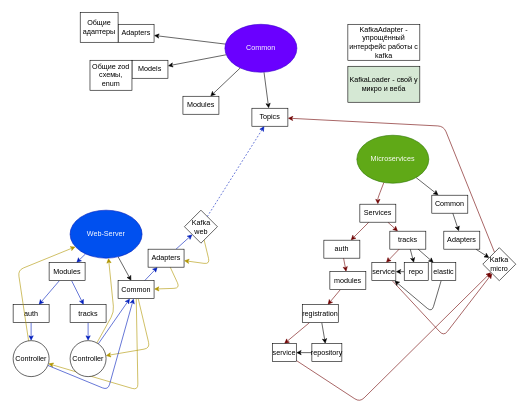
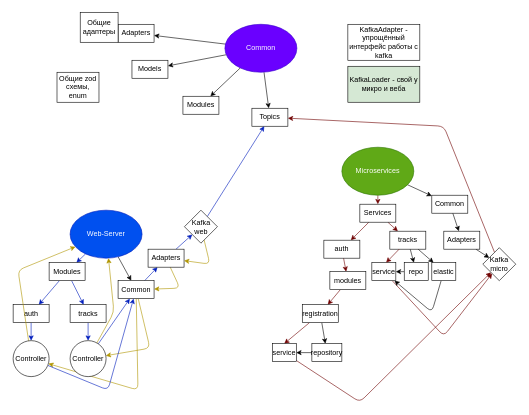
  <mxCell id="0" />
  <mxCell id="1" parent="0" />
  <mxCell id="2" style="edgeStyle=none;html=1;" parent="1" source="6" target="13" edge="1"><mxGeometry relative="1" as="geometry" /></mxCell>
  <mxCell id="3" style="edgeStyle=none;html=1;" parent="1" source="6" target="14" edge="1"><mxGeometry relative="1" as="geometry" /></mxCell>
  <mxCell id="4" style="edgeStyle=none;html=1;" parent="1" source="6" target="15" edge="1"><mxGeometry relative="1" as="geometry" /></mxCell>
  <mxCell id="5" style="edgeStyle=none;html=1;" parent="1" source="6" target="16" edge="1"><mxGeometry relative="1" as="geometry" /></mxCell>
  <mxCell id="6" value="Common" style="ellipse;whiteSpace=wrap;html=1;fillColor=#6a00ff;fontColor=#ffffff;strokeColor=#3700CC;" parent="1" vertex="1"><mxGeometry x="374" y="40" width="120" height="80" as="geometry" /></mxCell>
  <mxCell id="7" style="edgeStyle=none;html=1;" parent="1" source="9" target="20" edge="1"><mxGeometry relative="1" as="geometry" /></mxCell>
  <mxCell id="8" style="edgeStyle=none;html=1;fillColor=#0050ef;strokeColor=#001DBC;" parent="1" source="9" target="23" edge="1"><mxGeometry relative="1" as="geometry" /></mxCell>
  <mxCell id="9" value="Web-Server" style="ellipse;whiteSpace=wrap;html=1;fillColor=#0050ef;fontColor=#ffffff;strokeColor=#001DBC;" parent="1" vertex="1"><mxGeometry x="115.85" y="350" width="120" height="80" as="geometry" /></mxCell>
  <mxCell id="10" style="edgeStyle=none;html=1;" parent="1" source="12" target="32" edge="1"><mxGeometry relative="1" as="geometry" /></mxCell>
  <mxCell id="11" style="edgeStyle=none;html=1;fillColor=#a20025;strokeColor=#6F0000;" parent="1" source="12" target="35" edge="1"><mxGeometry relative="1" as="geometry"><Array as="points"><mxPoint x="629" y="330" /></Array></mxGeometry></mxCell>
- <mxCell id="12" value="Microservices" style="ellipse;whiteSpace=wrap;html=1;fillColor=#60a917;fontColor=#ffffff;strokeColor=#2D7600;" parent="1" vertex="1"><mxGeometry x="594" y="225" width="120" height="80" as="geometry" /></mxCell>
+ <mxCell id="12" value="Microservices" style="ellipse;whiteSpace=wrap;html=1;fillColor=#60a917;fontColor=#ffffff;strokeColor=#2D7600;" parent="1" vertex="1"><mxGeometry x="569" y="245" width="120" height="80" as="geometry" /></mxCell>
  <mxCell id="13" value="Adapters" style="rounded=0;whiteSpace=wrap;html=1;" parent="1" vertex="1"><mxGeometry x="195.85" y="40" width="60" height="30" as="geometry" /></mxCell>
  <mxCell id="14" value="Models" style="rounded=0;whiteSpace=wrap;html=1;" parent="1" vertex="1"><mxGeometry x="219" y="100" width="60" height="30" as="geometry" /></mxCell>
  <mxCell id="15" value="Modules" style="rounded=0;whiteSpace=wrap;html=1;" parent="1" vertex="1"><mxGeometry x="304" y="160" width="60" height="30" as="geometry" /></mxCell>
  <mxCell id="16" value="Topics" style="rounded=0;whiteSpace=wrap;html=1;" parent="1" vertex="1"><mxGeometry x="419" y="180" width="60" height="30" as="geometry" /></mxCell>
  <mxCell id="17" style="edgeStyle=none;html=1;fillColor=#0050ef;strokeColor=#001DBC;" parent="1" source="20" target="30" edge="1"><mxGeometry relative="1" as="geometry" /></mxCell>
  <mxCell id="18" style="edgeStyle=none;html=1;fillColor=#e3c800;strokeColor=#B09500;" parent="1" source="20" target="41" edge="1"><mxGeometry relative="1" as="geometry"><Array as="points"><mxPoint x="249" y="580" /></Array></mxGeometry></mxCell>
  <mxCell id="19" style="edgeStyle=none;html=1;fillColor=#e3c800;strokeColor=#B09500;" parent="1" source="20" target="38" edge="1"><mxGeometry relative="1" as="geometry"><Array as="points"><mxPoint x="229" y="650" /></Array></mxGeometry></mxCell>
  <mxCell id="20" value="Common" style="rounded=0;whiteSpace=wrap;html=1;" parent="1" vertex="1"><mxGeometry x="195.85" y="467.5" width="60" height="30" as="geometry" /></mxCell>
  <mxCell id="21" style="edgeStyle=none;html=1;fillColor=#0050ef;strokeColor=#001DBC;" parent="1" source="23" target="25" edge="1"><mxGeometry relative="1" as="geometry" /></mxCell>
  <mxCell id="22" style="edgeStyle=none;html=1;fillColor=#0050ef;strokeColor=#001DBC;" parent="1" source="23" target="27" edge="1"><mxGeometry relative="1" as="geometry" /></mxCell>
  <mxCell id="23" value="Modules" style="rounded=0;whiteSpace=wrap;html=1;" parent="1" vertex="1"><mxGeometry x="80.85" y="437.5" width="60" height="30" as="geometry" /></mxCell>
  <mxCell id="24" style="edgeStyle=none;html=1;fillColor=#0050ef;strokeColor=#001DBC;" parent="1" source="25" target="38" edge="1"><mxGeometry relative="1" as="geometry" /></mxCell>
  <mxCell id="25" value="auth" style="rounded=0;whiteSpace=wrap;html=1;" parent="1" vertex="1"><mxGeometry x="20.85" y="507.5" width="60" height="30" as="geometry" /></mxCell>
  <mxCell id="26" style="edgeStyle=none;html=1;fillColor=#0050ef;strokeColor=#001DBC;" parent="1" source="27" target="41" edge="1"><mxGeometry relative="1" as="geometry" /></mxCell>
  <mxCell id="27" value="tracks" style="rounded=0;whiteSpace=wrap;html=1;" parent="1" vertex="1"><mxGeometry x="115.85" y="507.5" width="60" height="30" as="geometry" /></mxCell>
  <mxCell id="28" style="edgeStyle=none;html=1;fillColor=#0050ef;strokeColor=#001DBC;" parent="1" source="30" target="46" edge="1"><mxGeometry relative="1" as="geometry" /></mxCell>
  <mxCell id="29" style="edgeStyle=none;html=1;fillColor=#e3c800;strokeColor=#B09500;" parent="1" source="30" target="20" edge="1"><mxGeometry relative="1" as="geometry"><Array as="points"><mxPoint x="299" y="480" /></Array></mxGeometry></mxCell>
  <mxCell id="30" value="Adapters" style="rounded=0;whiteSpace=wrap;html=1;" parent="1" vertex="1"><mxGeometry x="245.85" y="415" width="60" height="30" as="geometry" /></mxCell>
  <mxCell id="31" style="edgeStyle=none;html=1;" parent="1" source="32" target="43" edge="1"><mxGeometry relative="1" as="geometry" /></mxCell>
  <mxCell id="32" value="Common" style="rounded=0;whiteSpace=wrap;html=1;" parent="1" vertex="1"><mxGeometry x="719" y="325" width="60" height="30" as="geometry" /></mxCell>
  <mxCell id="33" style="edgeStyle=none;html=1;fillColor=#a20025;strokeColor=#6F0000;" parent="1" source="35" target="48" edge="1"><mxGeometry relative="1" as="geometry" /></mxCell>
  <mxCell id="34" style="edgeStyle=none;html=1;fillColor=#a20025;strokeColor=#6F0000;" parent="1" source="35" target="51" edge="1"><mxGeometry relative="1" as="geometry" /></mxCell>
  <mxCell id="35" value="Services" style="rounded=0;whiteSpace=wrap;html=1;" parent="1" vertex="1"><mxGeometry x="599" y="340" width="60" height="30" as="geometry" /></mxCell>
  <mxCell id="36" style="edgeStyle=none;html=1;fillColor=#0050ef;strokeColor=#001DBC;" parent="1" source="38" target="20" edge="1"><mxGeometry relative="1" as="geometry"><Array as="points"><mxPoint x="179" y="650" /></Array></mxGeometry></mxCell>
  <mxCell id="37" style="edgeStyle=none;html=1;fillColor=#e3c800;strokeColor=#B09500;" parent="1" source="38" target="9" edge="1"><mxGeometry relative="1" as="geometry"><Array as="points"><mxPoint x="29" y="450" /></Array></mxGeometry></mxCell>
  <mxCell id="38" value="Controller" style="ellipse;whiteSpace=wrap;html=1;aspect=fixed;" parent="1" vertex="1"><mxGeometry x="20.85" y="567.5" width="60" height="60" as="geometry" /></mxCell>
  <mxCell id="39" style="edgeStyle=none;html=1;fillColor=#0050ef;strokeColor=#001DBC;" parent="1" source="41" target="20" edge="1"><mxGeometry relative="1" as="geometry" /></mxCell>
  <mxCell id="40" style="edgeStyle=none;html=1;fillColor=#e3c800;strokeColor=#B09500;" parent="1" source="41" target="9" edge="1"><mxGeometry relative="1" as="geometry"><Array as="points"><mxPoint x="189" y="520" /></Array></mxGeometry></mxCell>
  <mxCell id="41" value="Controller" style="ellipse;whiteSpace=wrap;html=1;aspect=fixed;" parent="1" vertex="1"><mxGeometry x="115.85" y="567.5" width="60" height="60" as="geometry" /></mxCell>
  <mxCell id="42" style="edgeStyle=none;html=1;" parent="1" source="43" target="69" edge="1"><mxGeometry relative="1" as="geometry" /></mxCell>
  <mxCell id="43" value="Adapters" style="rounded=0;whiteSpace=wrap;html=1;" parent="1" vertex="1"><mxGeometry x="739" y="385" width="60" height="30" as="geometry" /></mxCell>
- <mxCell id="44" style="edgeStyle=none;html=1;fillColor=#0050ef;strokeColor=#001DBC;dashed=1;" parent="1" source="46" target="16" edge="1"><mxGeometry relative="1" as="geometry" /></mxCell>
+ <mxCell id="44" style="edgeStyle=none;html=1;fillColor=#0050ef;strokeColor=#001DBC;" parent="1" source="46" target="16" edge="1"><mxGeometry relative="1" as="geometry" /></mxCell>
  <mxCell id="45" style="edgeStyle=none;html=1;fillColor=#e3c800;strokeColor=#B09500;" parent="1" source="46" target="30" edge="1"><mxGeometry relative="1" as="geometry"><Array as="points"><mxPoint x="349" y="440" /></Array></mxGeometry></mxCell>
  <mxCell id="46" value="Kafka&lt;div&gt;web&lt;/div&gt;" style="rhombus;whiteSpace=wrap;html=1;" parent="1" vertex="1"><mxGeometry x="306.5" y="350" width="55" height="55" as="geometry" /></mxCell>
  <mxCell id="47" style="edgeStyle=none;html=1;fillColor=#a20025;strokeColor=#6F0000;" parent="1" source="48" target="53" edge="1"><mxGeometry relative="1" as="geometry" /></mxCell>
  <mxCell id="48" value="auth" style="rounded=0;whiteSpace=wrap;html=1;" parent="1" vertex="1"><mxGeometry x="539" y="400" width="60" height="30" as="geometry" /></mxCell>
  <mxCell id="49" value="" style="edgeStyle=none;html=1;" parent="1" source="51" target="64" edge="1"><mxGeometry relative="1" as="geometry" /></mxCell>
  <mxCell id="50" value="" style="edgeStyle=none;html=1;" parent="1" source="51" target="66" edge="1"><mxGeometry relative="1" as="geometry" /></mxCell>
  <mxCell id="51" value="tracks" style="rounded=0;whiteSpace=wrap;html=1;" parent="1" vertex="1"><mxGeometry x="649" y="385" width="60" height="30" as="geometry" /></mxCell>
  <mxCell id="52" style="edgeStyle=none;html=1;fillColor=#a20025;strokeColor=#6F0000;" parent="1" source="53" target="56" edge="1"><mxGeometry relative="1" as="geometry" /></mxCell>
  <mxCell id="53" value="modules" style="rounded=0;whiteSpace=wrap;html=1;" parent="1" vertex="1"><mxGeometry x="549" y="452.5" width="60" height="30" as="geometry" /></mxCell>
  <mxCell id="54" style="edgeStyle=none;html=1;entryX=0.5;entryY=0;entryDx=0;entryDy=0;fillColor=#a20025;strokeColor=#6F0000;" parent="1" source="56" target="60" edge="1"><mxGeometry relative="1" as="geometry" /></mxCell>
  <mxCell id="55" style="edgeStyle=none;html=1;" parent="1" source="56" target="58" edge="1"><mxGeometry relative="1" as="geometry" /></mxCell>
  <mxCell id="56" value="registration" style="rounded=0;whiteSpace=wrap;html=1;" parent="1" vertex="1"><mxGeometry x="503" y="507.5" width="60" height="30" as="geometry" /></mxCell>
  <mxCell id="57" style="edgeStyle=none;html=1;entryX=1;entryY=0.5;entryDx=0;entryDy=0;" parent="1" source="58" target="60" edge="1"><mxGeometry relative="1" as="geometry" /></mxCell>
  <mxCell id="58" value="repository" style="rounded=0;whiteSpace=wrap;html=1;" parent="1" vertex="1"><mxGeometry x="519" y="572.5" width="50" height="30" as="geometry" /></mxCell>
  <mxCell id="59" style="edgeStyle=none;html=1;fillColor=#a20025;strokeColor=#6F0000;" parent="1" source="60" target="69" edge="1"><mxGeometry relative="1" as="geometry"><Array as="points"><mxPoint x="599" y="670" /></Array></mxGeometry></mxCell>
  <mxCell id="60" value="service" style="rounded=0;whiteSpace=wrap;html=1;" parent="1" vertex="1"><mxGeometry x="453" y="572.5" width="40" height="30" as="geometry" /></mxCell>
  <mxCell id="61" style="edgeStyle=none;html=1;fillColor=#a20025;strokeColor=#6F0000;" parent="1" source="62" target="69" edge="1"><mxGeometry relative="1" as="geometry"><Array as="points"><mxPoint x="739" y="560" /></Array></mxGeometry></mxCell>
  <mxCell id="62" value="service" style="rounded=0;whiteSpace=wrap;html=1;" parent="1" vertex="1"><mxGeometry x="619" y="437.5" width="40" height="30" as="geometry" /></mxCell>
  <mxCell id="63" style="edgeStyle=none;html=1;" parent="1" source="64" target="62" edge="1"><mxGeometry relative="1" as="geometry" /></mxCell>
  <mxCell id="64" value="repo" style="rounded=0;whiteSpace=wrap;html=1;" parent="1" vertex="1"><mxGeometry x="673" y="437.5" width="40" height="30" as="geometry" /></mxCell>
  <mxCell id="65" style="edgeStyle=none;html=1;" parent="1" source="66" target="62" edge="1"><mxGeometry relative="1" as="geometry"><Array as="points"><mxPoint x="719" y="520" /></Array></mxGeometry></mxCell>
  <mxCell id="66" value="elastic" style="rounded=0;whiteSpace=wrap;html=1;" parent="1" vertex="1"><mxGeometry x="719" y="437.5" width="40" height="30" as="geometry" /></mxCell>
  <mxCell id="67" style="edgeStyle=none;html=1;entryX=0.597;entryY=-0.004;entryDx=0;entryDy=0;entryPerimeter=0;fillColor=#a20025;strokeColor=#6F0000;" parent="1" source="51" target="62" edge="1"><mxGeometry relative="1" as="geometry" /></mxCell>
  <mxCell id="68" style="edgeStyle=none;html=1;fillColor=#a20025;strokeColor=#6F0000;" parent="1" source="69" target="16" edge="1"><mxGeometry relative="1" as="geometry"><Array as="points"><mxPoint x="739" y="210" /></Array></mxGeometry></mxCell>
  <mxCell id="69" value="Kafka&lt;div&gt;micro&lt;/div&gt;" style="rhombus;whiteSpace=wrap;html=1;" parent="1" vertex="1"><mxGeometry x="804" y="412.5" width="55" height="55" as="geometry" /></mxCell>
  <mxCell id="70" value="Общие адаптеры" style="rounded=0;whiteSpace=wrap;html=1;" parent="1" vertex="1"><mxGeometry x="132.7" y="20" width="63.15" height="50" as="geometry" /></mxCell>
- <mxCell id="71" value="Общие zod схемы, enum" style="rounded=0;whiteSpace=wrap;html=1;" parent="1" vertex="1"><mxGeometry x="149" y="100" width="70" height="50" as="geometry" /></mxCell>
+ <mxCell id="71" value="Общие zod схемы, enum" style="rounded=0;whiteSpace=wrap;html=1;" parent="1" vertex="1"><mxGeometry x="94" y="120" width="70" height="50" as="geometry" /></mxCell>
  <mxCell id="72" value="KafkaAdapter - упрощённый интерфейс работы с kafka" style="rounded=0;whiteSpace=wrap;html=1;" vertex="1" parent="1"><mxGeometry x="579" y="40" width="120" height="60" as="geometry" /></mxCell>
  <mxCell id="73" value="KafkaLoader - свой у микро и веба" style="rounded=0;whiteSpace=wrap;html=1;fillColor=#d5e8d4;" vertex="1" parent="1"><mxGeometry x="579" y="110" width="120" height="60" as="geometry" /></mxCell>
